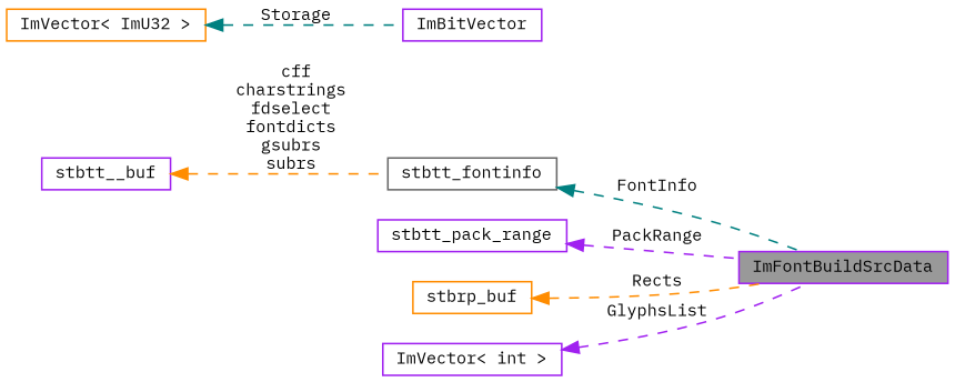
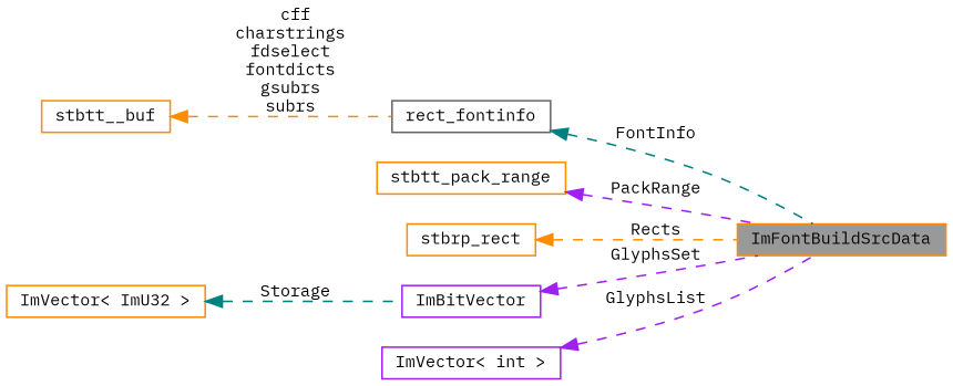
  digraph {
    fontname="IBM Plex Mono"
    rankdir=LR
    node [color=purple fillcolor=white fontname="IBM Plex Mono" fontsize=10 shape=box style=filled]
    edge [color=purple dir=back fontname="IBM Plex Mono" fontsize=10 labelfontname=Helvetica labelfontsize=10 style=dashed]
-   n1 [fillcolor=grey60 fontcolor=black height=0.2 label=ImFontBuildSrcData width=0.4]
-   n2 [color=gray40 height=0.2 label=stbtt_fontinfo width=0.4]
-   n3 [height=0.2 label=stbtt__buf width=0.4]
-   n4 [height=0.2 label=stbtt_pack_range width=0.4]
-   n5 [color=darkorange height=0.2 label=stbrp_buf width=0.4]
+   n1 [color=darkorange fillcolor=grey60 fontcolor=black height=0.2 label=ImFontBuildSrcData width=0.4]
+   n2 [color=gray40 height=0.2 label=rect_fontinfo width=0.4]
+   n3 [color=darkorange height=0.2 label=stbtt__buf width=0.4]
+   n4 [color=darkorange height=0.2 label=stbtt_pack_range width=0.4]
+   n5 [color=darkorange height=0.2 label=stbrp_rect width=0.4]
    n6 [height=0.2 label=ImBitVector width=0.4]
    n7 [color=darkorange height=0.2 label="ImVector\< ImU32 \>" width=0.4]
    n8 [height=0.2 label="ImVector\< int \>" width=0.4]
    n2 -> n1 [color=teal label=" FontInfo"]
    n3 -> n2 [color=darkorange label=" cff\ncharstrings\nfdselect\nfontdicts\ngsubrs\nsubrs"]
    n4 -> n1 [label=" PackRange"]
    n5 -> n1 [color=darkorange label=" Rects"]
+   n6 -> n1 [label=" GlyphsSet"]
    n7 -> n6 [color=teal label=" Storage"]
    n8 -> n1 [label=" GlyphsList"]
  }
